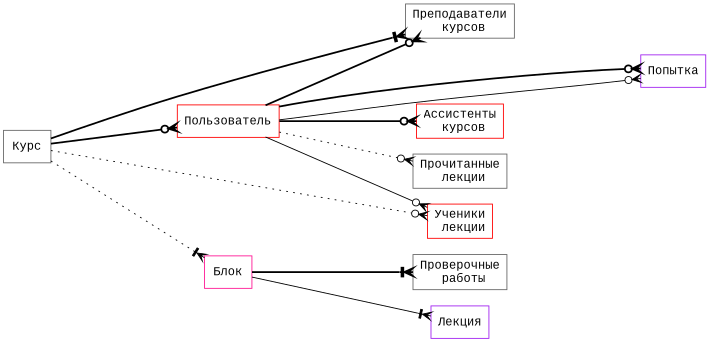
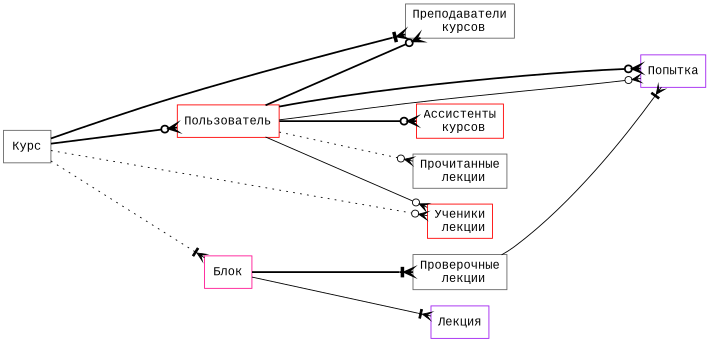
  digraph {
    fontname="Liberation Mono"
    rankdir=LR
    ranksep=2
    node [color=gray40 fontname="Liberation Mono" shape=record]
    edge [arrowhead=crowodot fontname="Liberation Mono" style=bold]
    n1 [color=red label="{<F> Пользователь}"]
    n2 [color=purple label="{<F> Попытка}"]
    n3 [label="{<F> Преподаватели \l курсов}"]
    n4 [color=red label="{<F> Ассистенты \l курсов}"]
    n5 [color=red label="{<F> Ученики \l лекции}"]
    n6 [label="{<F> Прочитанные \l лекции}"]
    n7 [label="{<F> Курс}"]
    n8 [color=deeppink label="{<F> Блок}"]
-   n9 [label="{<F> Проверочные\l работы}"]
+   n9 [label="{<F> Проверочные\l лекции}"]
    n10 [color=purple label="{<F> Лекция}"]
    n1 -> n2 [style=solid]
    n1 -> n2
    n1 -> n3
    n1 -> n4
    n1 -> n5 [style=solid]
    n1 -> n6 [style=dotted]
    n7 -> n1
    n7 -> n3 [arrowhead=crowtee]
    n7 -> n5 [style=dotted]
    n7 -> n8 [arrowhead=crowtee style=dotted]
    n8 -> n9 [arrowhead=crowtee]
    n8 -> n10 [arrowhead=crowtee style=solid]
+   n9 -> n2 [arrowhead=crowtee style=solid]
  }
